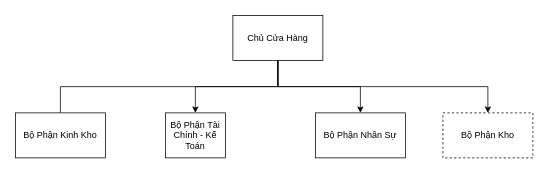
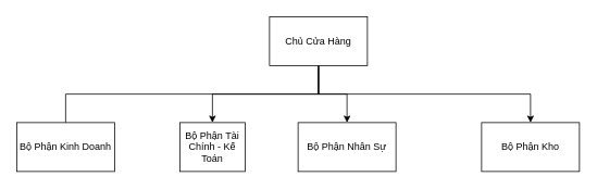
  <mxCell id="0" />
  <mxCell id="1" parent="0" />
  <mxCell id="2" style="edgeStyle=orthogonalEdgeStyle;rounded=0;orthogonalLoop=1;jettySize=auto;html=1;exitX=0.5;exitY=1;exitDx=0;exitDy=0;entryX=0.5;entryY=0;entryDx=0;entryDy=0;endArrow=none;" parent="1" source="6" target="7" edge="1"><mxGeometry relative="1" as="geometry" /></mxCell>
  <mxCell id="3" style="edgeStyle=orthogonalEdgeStyle;rounded=0;orthogonalLoop=1;jettySize=auto;html=1;exitX=0.5;exitY=1;exitDx=0;exitDy=0;entryX=0.5;entryY=0;entryDx=0;entryDy=0;" parent="1" source="6" target="8" edge="1"><mxGeometry relative="1" as="geometry" /></mxCell>
  <mxCell id="4" style="edgeStyle=orthogonalEdgeStyle;rounded=0;orthogonalLoop=1;jettySize=auto;html=1;exitX=0.5;exitY=1;exitDx=0;exitDy=0;entryX=0.5;entryY=0;entryDx=0;entryDy=0;" edge="1" parent="1" source="6" target="9"><mxGeometry relative="1" as="geometry" /></mxCell>
  <mxCell id="5" style="edgeStyle=orthogonalEdgeStyle;rounded=0;orthogonalLoop=1;jettySize=auto;html=1;exitX=0.5;exitY=1;exitDx=0;exitDy=0;" edge="1" parent="1" source="6" target="10"><mxGeometry relative="1" as="geometry" /></mxCell>
- <mxCell id="6" value="Chủ Cửa Hàng" style="rounded=0;whiteSpace=wrap;html=1;" parent="1" vertex="1"><mxGeometry x="310" y="20" width="120" height="60" as="geometry" /></mxCell>
- <mxCell id="7" value="Bộ Phận Kinh Kho" style="rounded=0;whiteSpace=wrap;html=1;" parent="1" vertex="1"><mxGeometry x="20" y="150" width="120" height="60" as="geometry" /></mxCell>
- <mxCell id="8" value="Bộ Phận Nhân Sự" style="rounded=0;whiteSpace=wrap;html=1;" parent="1" vertex="1"><mxGeometry x="420" y="150" width="120" height="60" as="geometry" /></mxCell>
+ <mxCell id="6" value="Chủ Cửa Hàng" style="rounded=0;whiteSpace=wrap;html=1;" parent="1" vertex="1"><mxGeometry x="330" y="20" width="120" height="60" as="geometry" /></mxCell>
+ <mxCell id="7" value="Bộ Phận Kinh Doanh" style="rounded=0;whiteSpace=wrap;html=1;" parent="1" vertex="1"><mxGeometry x="20" y="150" width="120" height="60" as="geometry" /></mxCell>
+ <mxCell id="8" value="Bộ Phận Nhân Sự" style="rounded=0;whiteSpace=wrap;html=1;" parent="1" vertex="1"><mxGeometry x="365" y="150" width="120" height="60" as="geometry" /></mxCell>
  <mxCell id="9" value="Bộ Phận Tài Chính - Kế Toán" style="rounded=0;whiteSpace=wrap;html=1;" vertex="1" parent="1"><mxGeometry x="220" y="150" width="80" height="60" as="geometry" /></mxCell>
- <mxCell id="10" value="Bộ Phận Kho" style="rounded=0;whiteSpace=wrap;html=1;dashed=1;" vertex="1" parent="1"><mxGeometry x="590" y="150" width="120" height="60" as="geometry" /></mxCell>
+ <mxCell id="10" value="Bộ Phận Kho" style="rounded=0;whiteSpace=wrap;html=1;" vertex="1" parent="1"><mxGeometry x="590" y="150" width="120" height="60" as="geometry" /></mxCell>
